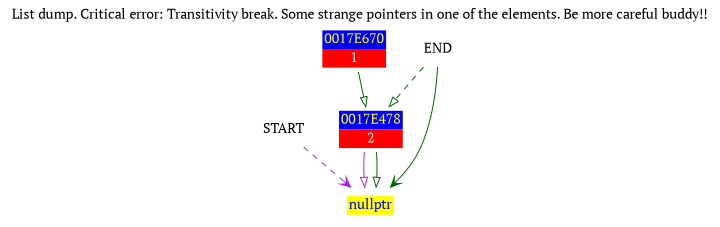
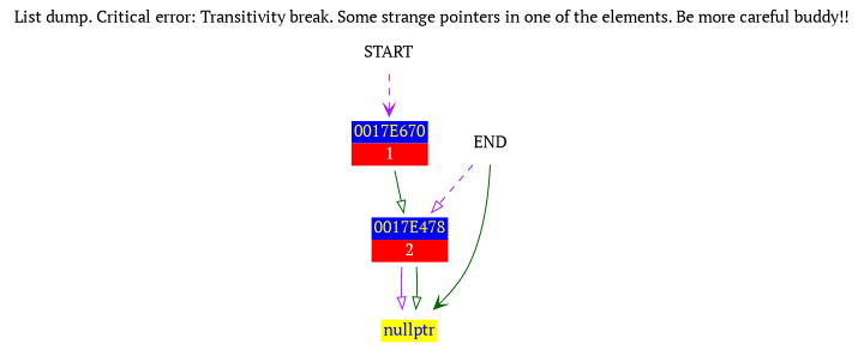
  digraph {
    fontname="PT Serif"
    label="List dump. Critical error: Transitivity break. Some strange pointers in one of the elements. Be more careful buddy!!"
    labelloc=t
    node [fontname="PT Serif" shape=plaintext]
    edge [arrowhead=onormal color=purple fontname="PT Serif"]
    n1 [color=teal label=START]
    n2 [label=<<table border="0" cellborder="0" cellspacing="0"><tr><td bgcolor="blue"><font color="yellow">0017E670</font></td></tr><tr><td bgcolor="red"><font color="white">1</font></td></tr></table>>]
    n3 [label=<<table border="0" cellborder="0" cellspacing="0"><tr><td bgcolor="blue"><font color="yellow">0017E478</font></td></tr><tr><td bgcolor="red"><font color="white">2</font></td></tr></table>>]
    n4 [color=purple label=END]
    n5 [label=<<table border="0" cellborder="0" cellspacing="0"><tr><td bgcolor="yellow"><font color="blue">nullptr</font></td></tr></table>>]
-   n1 -> n5 [arrowhead=vee style=dashed]
+   n1 -> n2 [arrowhead=vee style=dashed]
    n2 -> n3 [color=darkgreen]
    n3 -> n5
    n3 -> n5 [color=darkgreen]
-   n4 -> n3 [color=darkgreen style=dashed]
+   n4 -> n3 [style=dashed]
    n4 -> n5 [arrowhead=vee color=darkgreen]
  }
